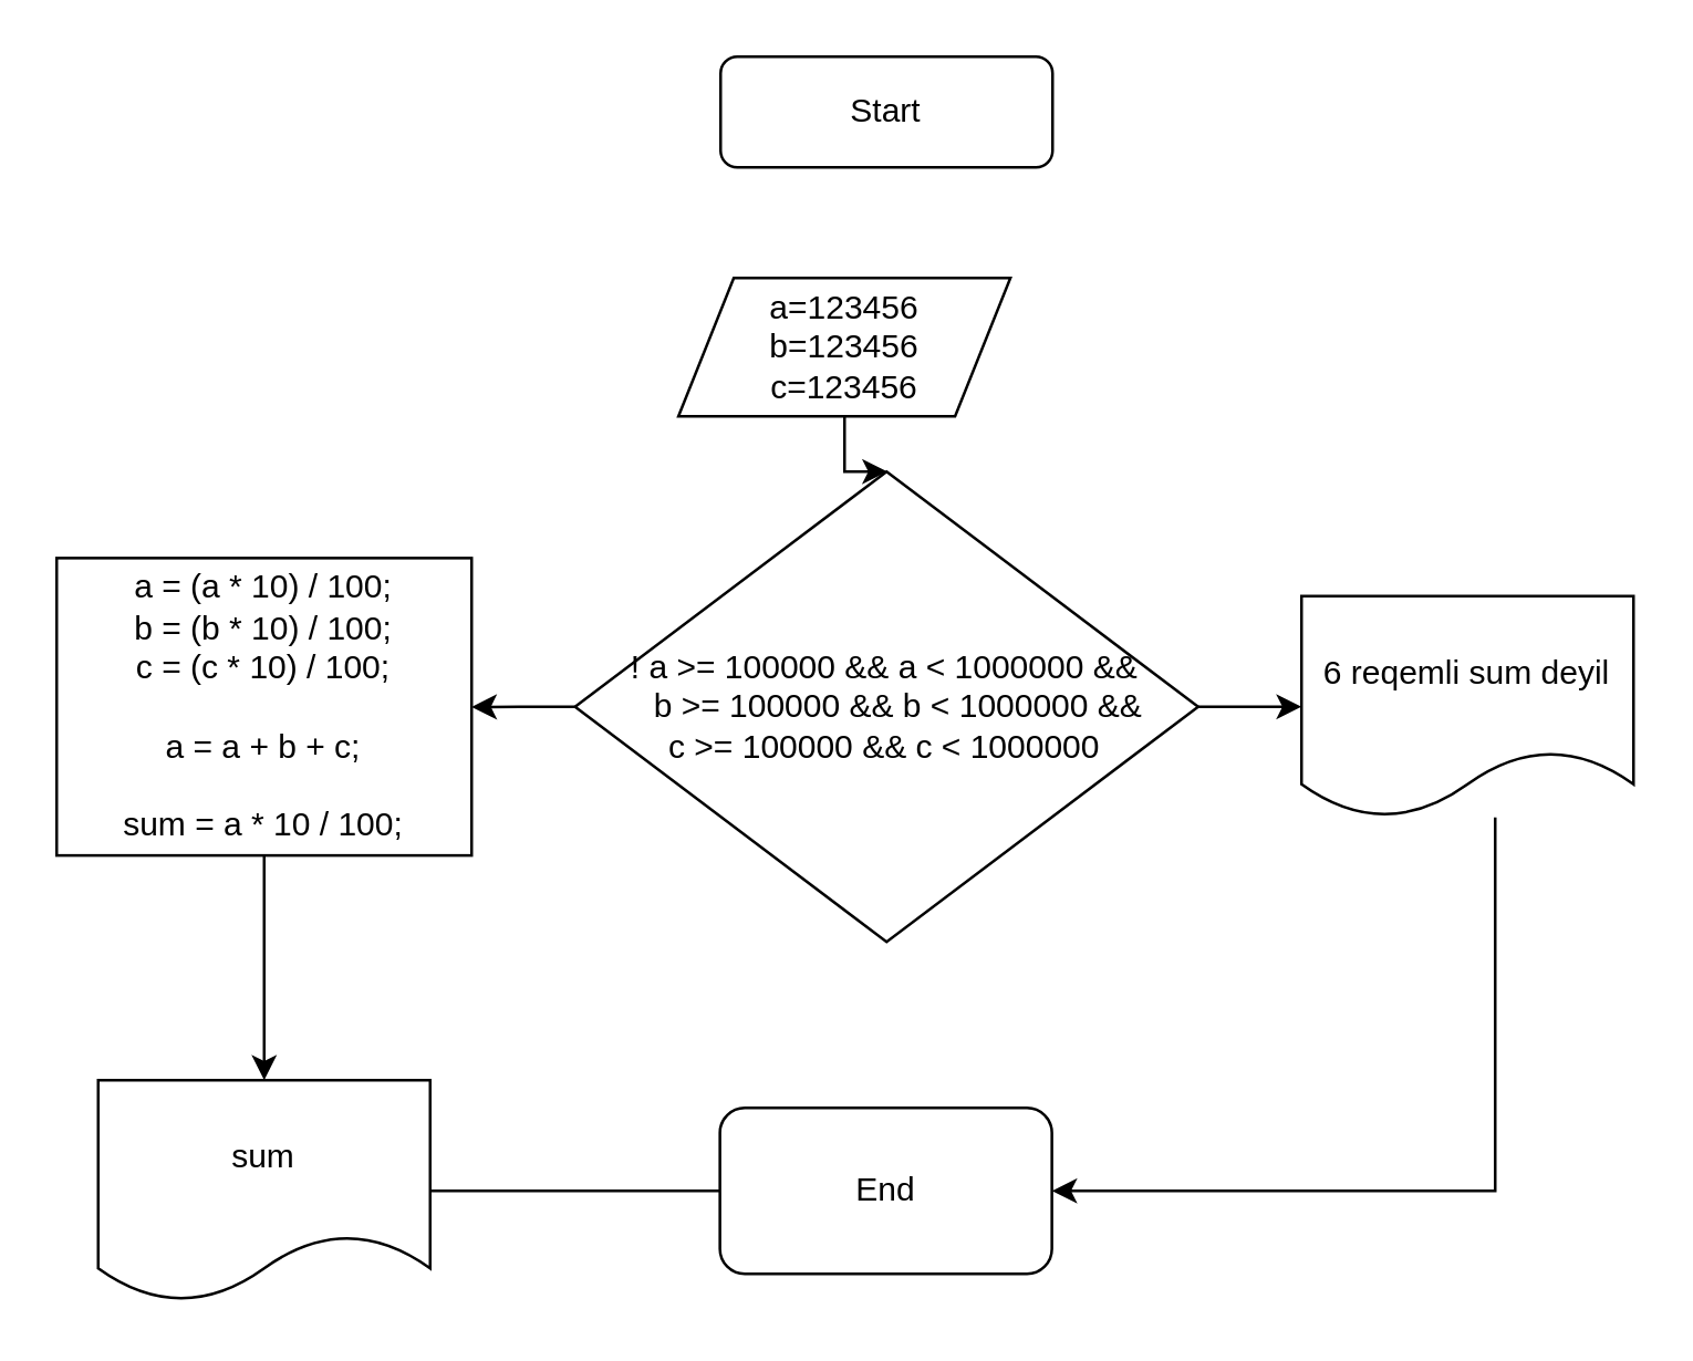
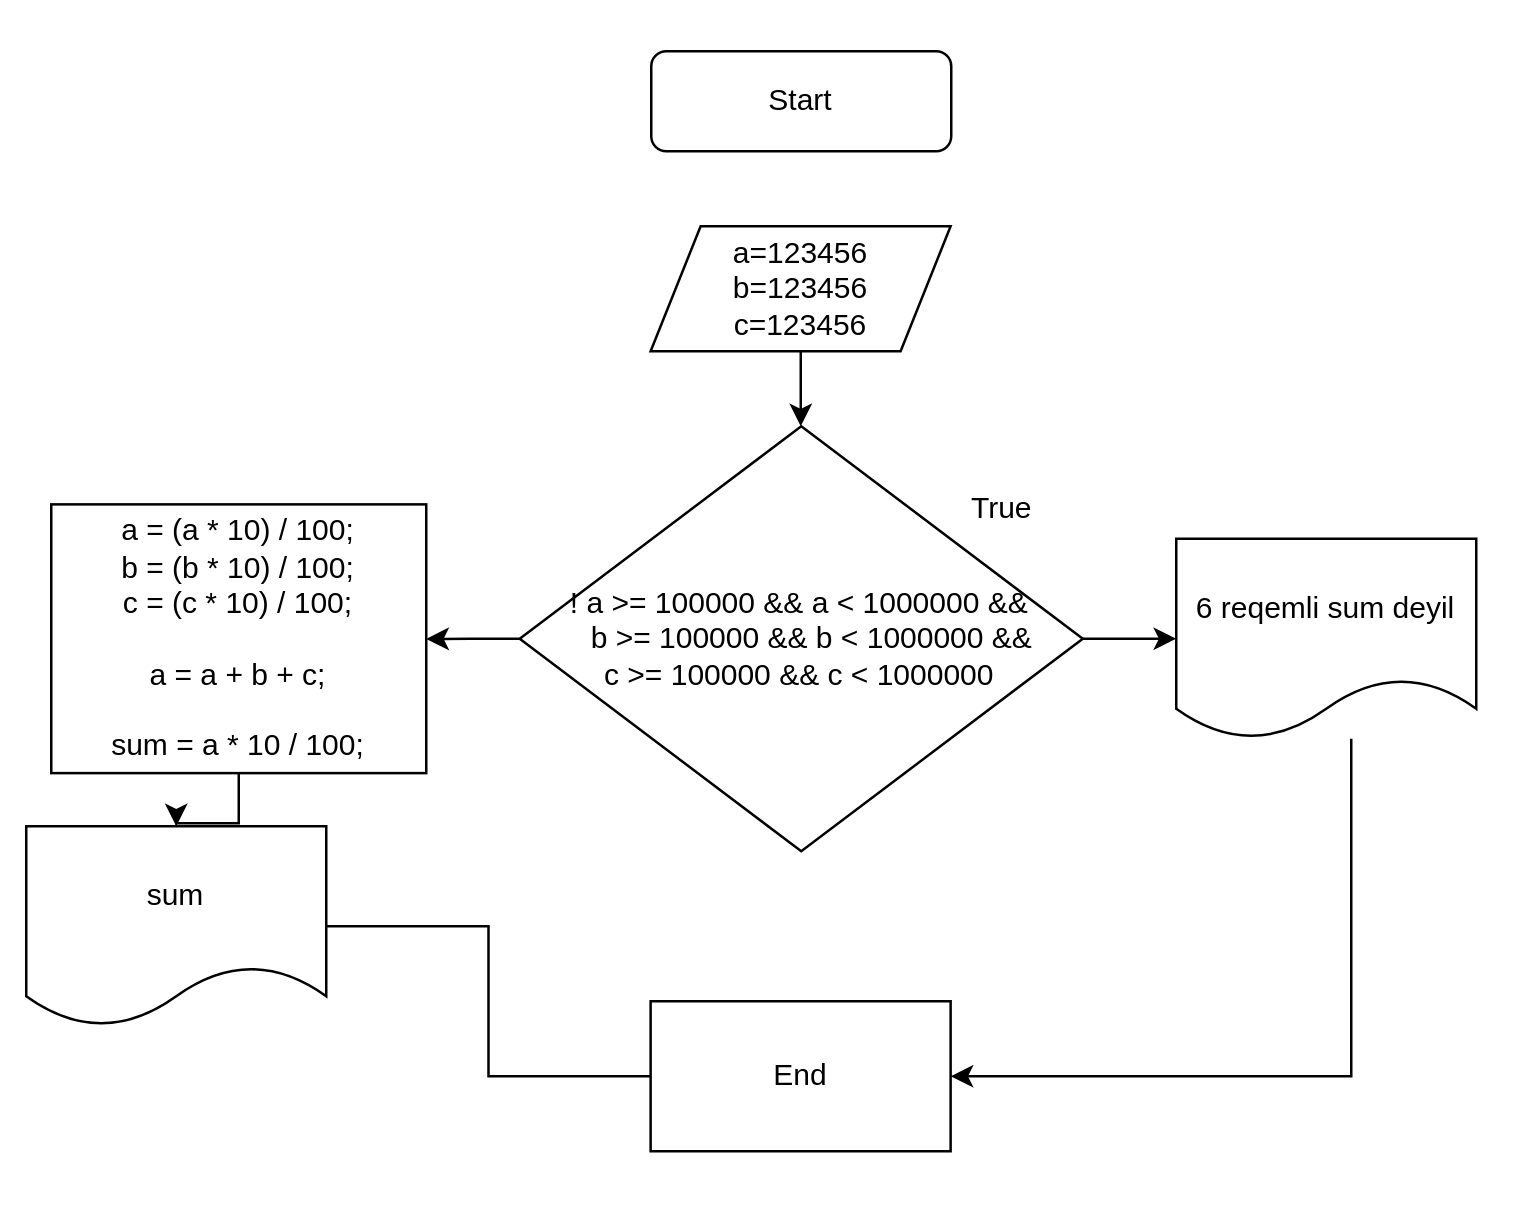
  <mxCell id="0" />
  <mxCell id="1" parent="0" />
  <mxCell id="2" value="Start" style="rounded=1;whiteSpace=wrap;html=1;" parent="1" vertex="1"><mxGeometry x="260" y="20" width="120" height="40" as="geometry" /></mxCell>
  <mxCell id="3" style="edgeStyle=orthogonalEdgeStyle;rounded=0;orthogonalLoop=1;jettySize=auto;html=1;" parent="1" source="4" edge="1"><mxGeometry relative="1" as="geometry"><mxPoint x="319.8" y="170.025" as="targetPoint" /></mxGeometry></mxCell>
- <mxCell id="4" value="a=123456&lt;br&gt;b=123456&lt;br&gt;c=123456" style="shape=parallelogram;perimeter=parallelogramPerimeter;whiteSpace=wrap;html=1;fixedSize=1;" parent="1" vertex="1"><mxGeometry x="244.75" y="100" width="120" height="50" as="geometry" /></mxCell>
+ <mxCell id="4" value="a=123456&lt;br&gt;b=123456&lt;br&gt;c=123456" style="shape=parallelogram;perimeter=parallelogramPerimeter;whiteSpace=wrap;html=1;fixedSize=1;" parent="1" vertex="1"><mxGeometry x="259.75" y="90" width="120" height="50" as="geometry" /></mxCell>
  <mxCell id="5" style="edgeStyle=orthogonalEdgeStyle;rounded=0;orthogonalLoop=1;jettySize=auto;html=1;" edge="1" parent="1" source="7" target="11"><mxGeometry relative="1" as="geometry" /></mxCell>
  <mxCell id="6" style="edgeStyle=orthogonalEdgeStyle;rounded=0;orthogonalLoop=1;jettySize=auto;html=1;" edge="1" parent="1" source="7" target="9"><mxGeometry relative="1" as="geometry" /></mxCell>
  <mxCell id="7" value="&lt;div&gt;! a &amp;gt;= 100000 &amp;amp;&amp;amp; a &amp;lt; 1000000 &amp;amp;&amp;amp;&lt;/div&gt;&lt;div&gt;&lt;span&gt;&amp;nbsp; &amp;nbsp;b &amp;gt;= 100000 &amp;amp;&amp;amp; b &amp;lt; 1000000 &amp;amp;&amp;amp;&lt;/span&gt;&lt;/div&gt;&lt;div&gt;&lt;span&gt;c &amp;gt;= 100000 &amp;amp;&amp;amp; c &amp;lt; 1000000&lt;/span&gt;&lt;/div&gt;" style="rhombus;whiteSpace=wrap;html=1;" vertex="1" parent="1"><mxGeometry x="207.38" y="170" width="225.25" height="170" as="geometry" /></mxCell>
  <mxCell id="8" style="edgeStyle=orthogonalEdgeStyle;rounded=0;orthogonalLoop=1;jettySize=auto;html=1;entryX=0.5;entryY=0;entryDx=0;entryDy=0;" edge="1" parent="1" source="9" target="15"><mxGeometry relative="1" as="geometry" /></mxCell>
  <mxCell id="9" value="&lt;div&gt;a = (a * 10) / 100;&lt;/div&gt;&lt;div&gt;b = (b * 10) / 100;&lt;/div&gt;&lt;div&gt;c = (c * 10) / 100;&lt;/div&gt;&lt;div&gt;&lt;br&gt;&lt;/div&gt;&lt;div&gt;a = a + b + c;&lt;/div&gt;&lt;div&gt;&lt;br&gt;&lt;/div&gt;&lt;div&gt;sum = a * 10 / 100;&lt;br&gt;&lt;/div&gt;" style="rounded=0;whiteSpace=wrap;html=1;" vertex="1" parent="1"><mxGeometry x="20" y="201.25" width="150" height="107.5" as="geometry" /></mxCell>
  <mxCell id="10" style="edgeStyle=orthogonalEdgeStyle;rounded=0;orthogonalLoop=1;jettySize=auto;html=1;entryX=1;entryY=0.5;entryDx=0;entryDy=0;" edge="1" parent="1" source="11" target="12"><mxGeometry relative="1" as="geometry"><Array as="points"><mxPoint x="540" y="430" /></Array></mxGeometry></mxCell>
  <mxCell id="11" value="6 reqemli sum deyil" style="shape=document;whiteSpace=wrap;html=1;boundedLbl=1;" vertex="1" parent="1"><mxGeometry x="470" y="215" width="120" height="80" as="geometry" /></mxCell>
- <mxCell id="12" value="End" style="rounded=1;whiteSpace=wrap;html=1;" vertex="1" parent="1"><mxGeometry x="259.75" y="400" width="120" height="60" as="geometry" /></mxCell>
+ <mxCell id="12" value="End" style="whiteSpace=wrap;html=1;rounded=0;" vertex="1" parent="1"><mxGeometry x="259.75" y="400" width="120" height="60" as="geometry" /></mxCell>
+ <mxCell id="13" value="True" style="text;html=1;align=center;verticalAlign=middle;resizable=0;points=[];autosize=1;strokeColor=none;fillColor=none;" vertex="1" parent="1"><mxGeometry x="380" y="192.5" width="40" height="20" as="geometry" /></mxCell>
  <mxCell id="14" style="edgeStyle=orthogonalEdgeStyle;rounded=0;orthogonalLoop=1;jettySize=auto;html=1;entryX=0;entryY=0.5;entryDx=0;entryDy=0;endArrow=none;" edge="1" parent="1" source="15" target="12"><mxGeometry relative="1" as="geometry" /></mxCell>
- <mxCell id="15" value="sum" style="shape=document;whiteSpace=wrap;html=1;boundedLbl=1;" vertex="1" parent="1"><mxGeometry x="35" y="390" width="120" height="80" as="geometry" /></mxCell>
+ <mxCell id="15" value="sum" style="shape=document;whiteSpace=wrap;html=1;boundedLbl=1;" vertex="1" parent="1"><mxGeometry x="10" y="330" width="120" height="80" as="geometry" /></mxCell>
